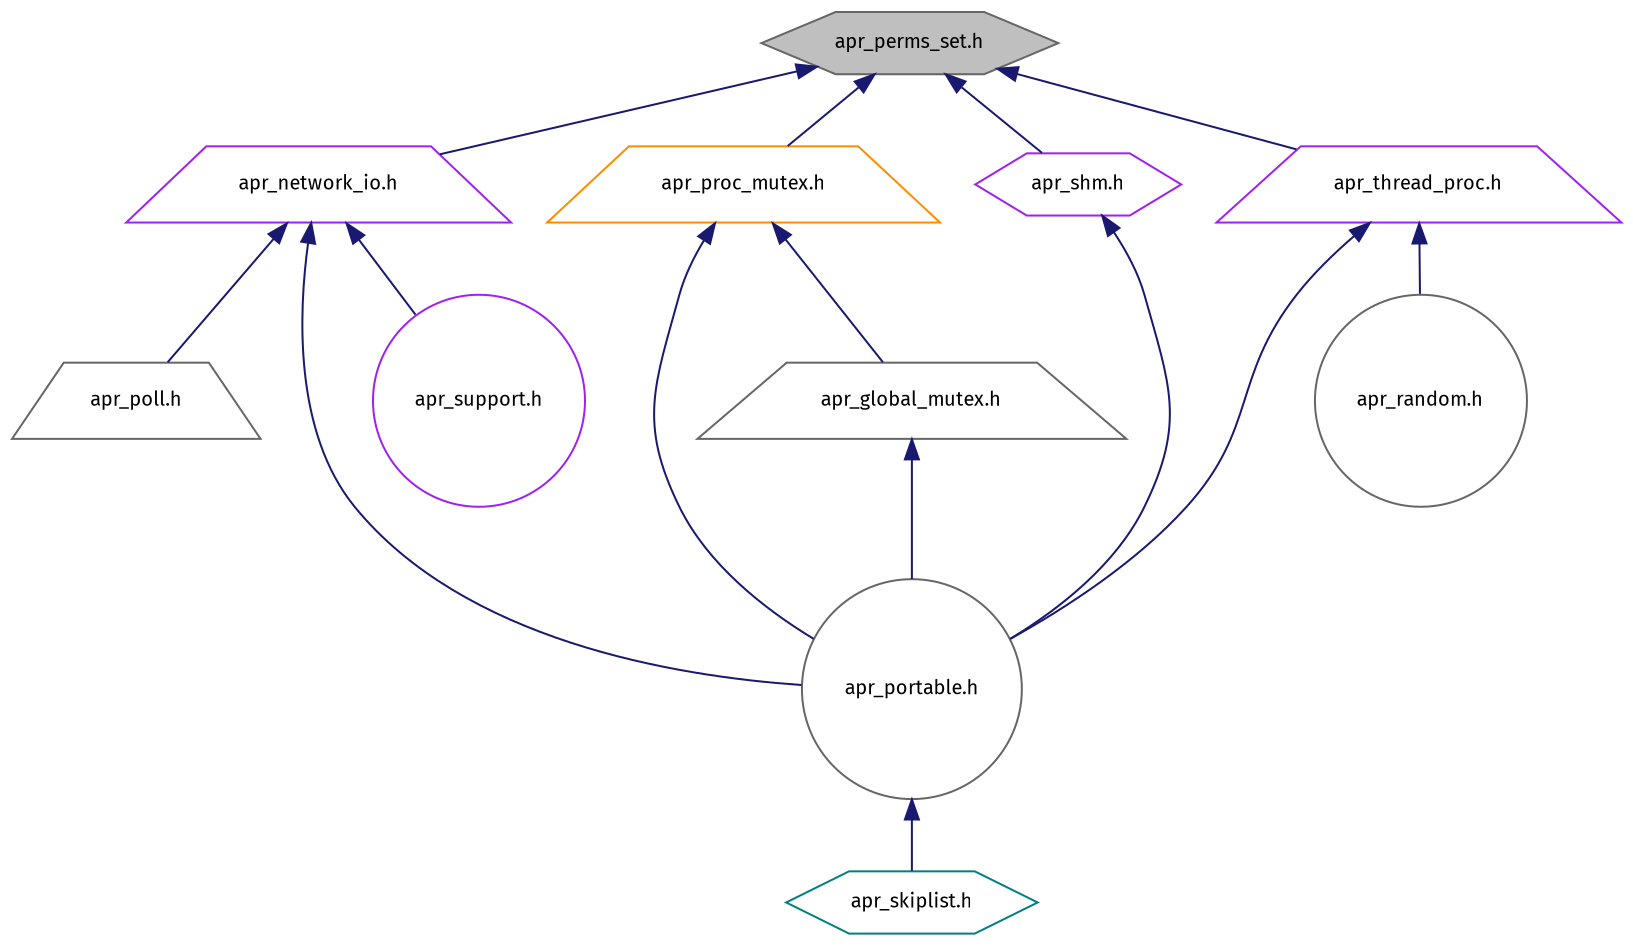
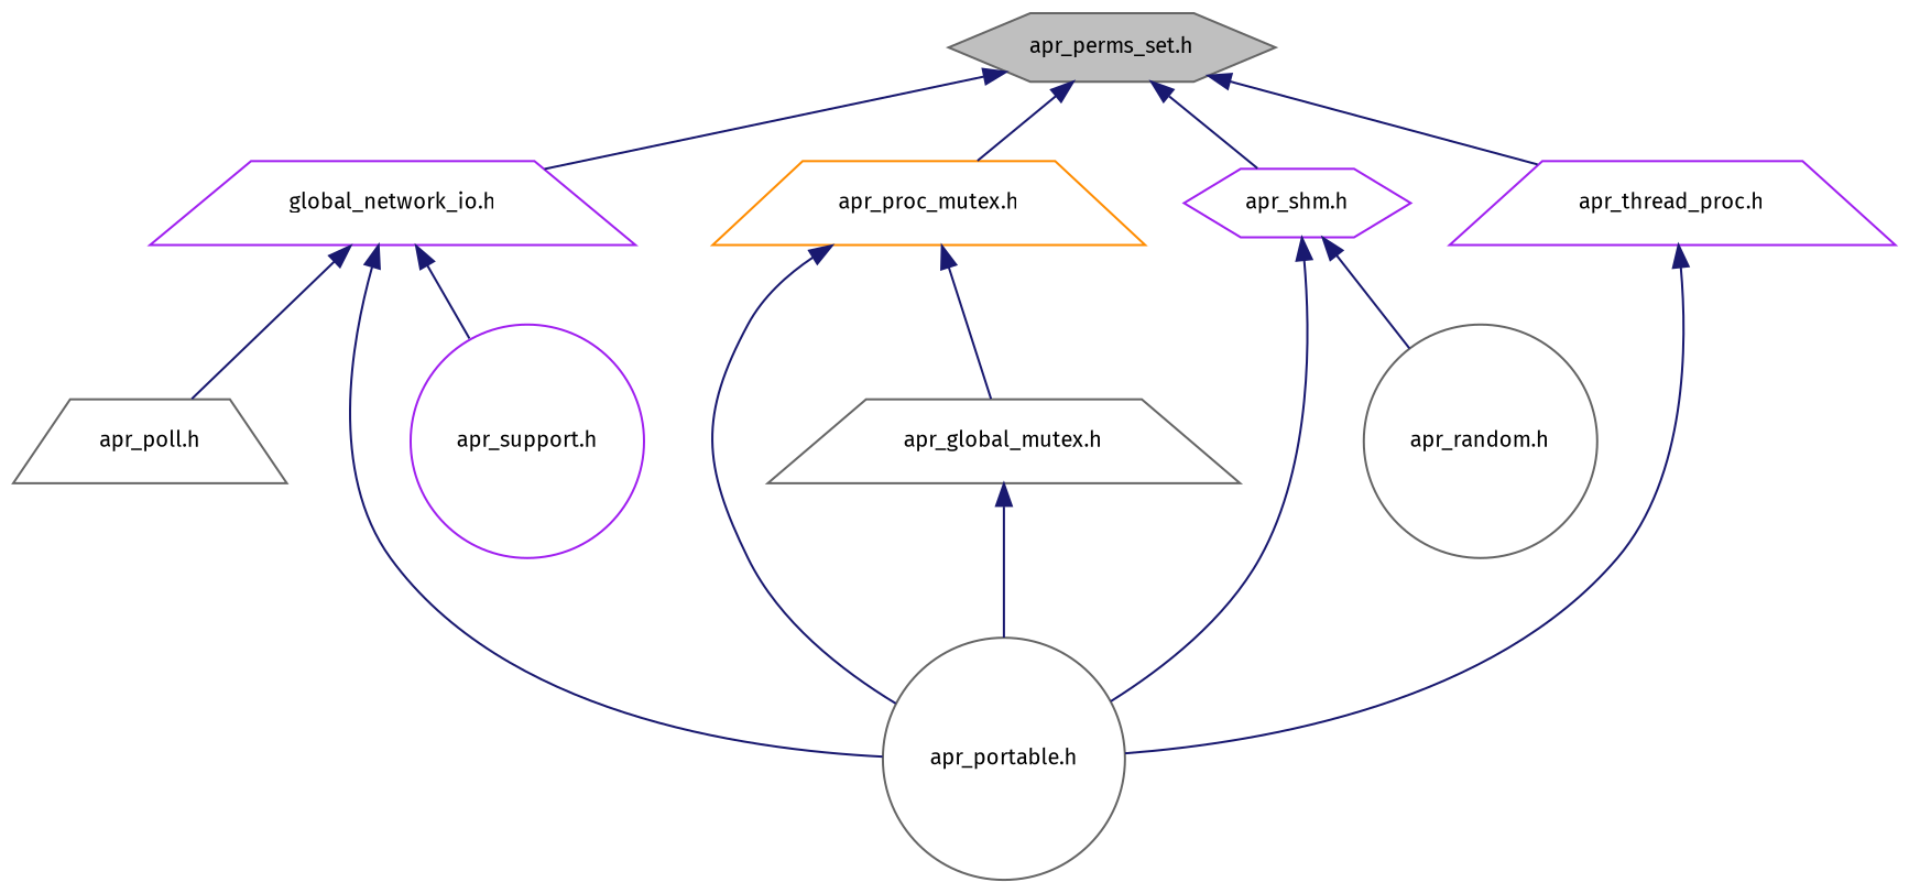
  digraph {
    fontname="Fira Sans"
    node [color=gray40 fillcolor=white fontname="Fira Sans" fontsize=10 shape=trapezium style=filled]
    edge [color=midnightblue dir=back fontname="Fira Sans" fontsize=10 labelfontname=Helvetica labelfontsize=10 style=solid]
    n1 [fillcolor=grey75 fontcolor=black height=0.2 label="apr_perms_set.h" shape=hexagon width=0.4]
-   n2 [color=purple height=0.2 label="apr_network_io.h" width=0.4]
+   n2 [color=purple height=0.2 label="global_network_io.h" width=0.4]
    n3 [color=darkorange height=0.2 label="apr_proc_mutex.h" width=0.4]
    n4 [color=purple height=0.2 label="apr_shm.h" shape=hexagon width=0.4]
    n5 [color=purple height=0.2 label="apr_thread_proc.h" width=0.4]
    n6 [height=0.2 label="apr_poll.h" width=0.4]
    n7 [height=0.2 label="apr_portable.h" shape=circle width=0.4]
    n8 [color=purple height=0.2 label="apr_support.h" shape=circle width=0.4]
    n9 [height=0.2 label="apr_global_mutex.h" width=0.4]
    n10 [height=0.2 label="apr_random.h" shape=circle width=0.4]
-   n11 [color=teal height=0.2 label="apr_skiplist.h" shape=hexagon width=0.4]
    n1 -> n2
    n1 -> n3
    n1 -> n4
    n1 -> n5
    n2 -> n6
    n2 -> n7
    n2 -> n8
    n3 -> n7
    n3 -> n9
    n4 -> n7
    n5 -> n7
-   n5 -> n10
-   n7 -> n11
+   n4 -> n10
    n9 -> n7
  }
